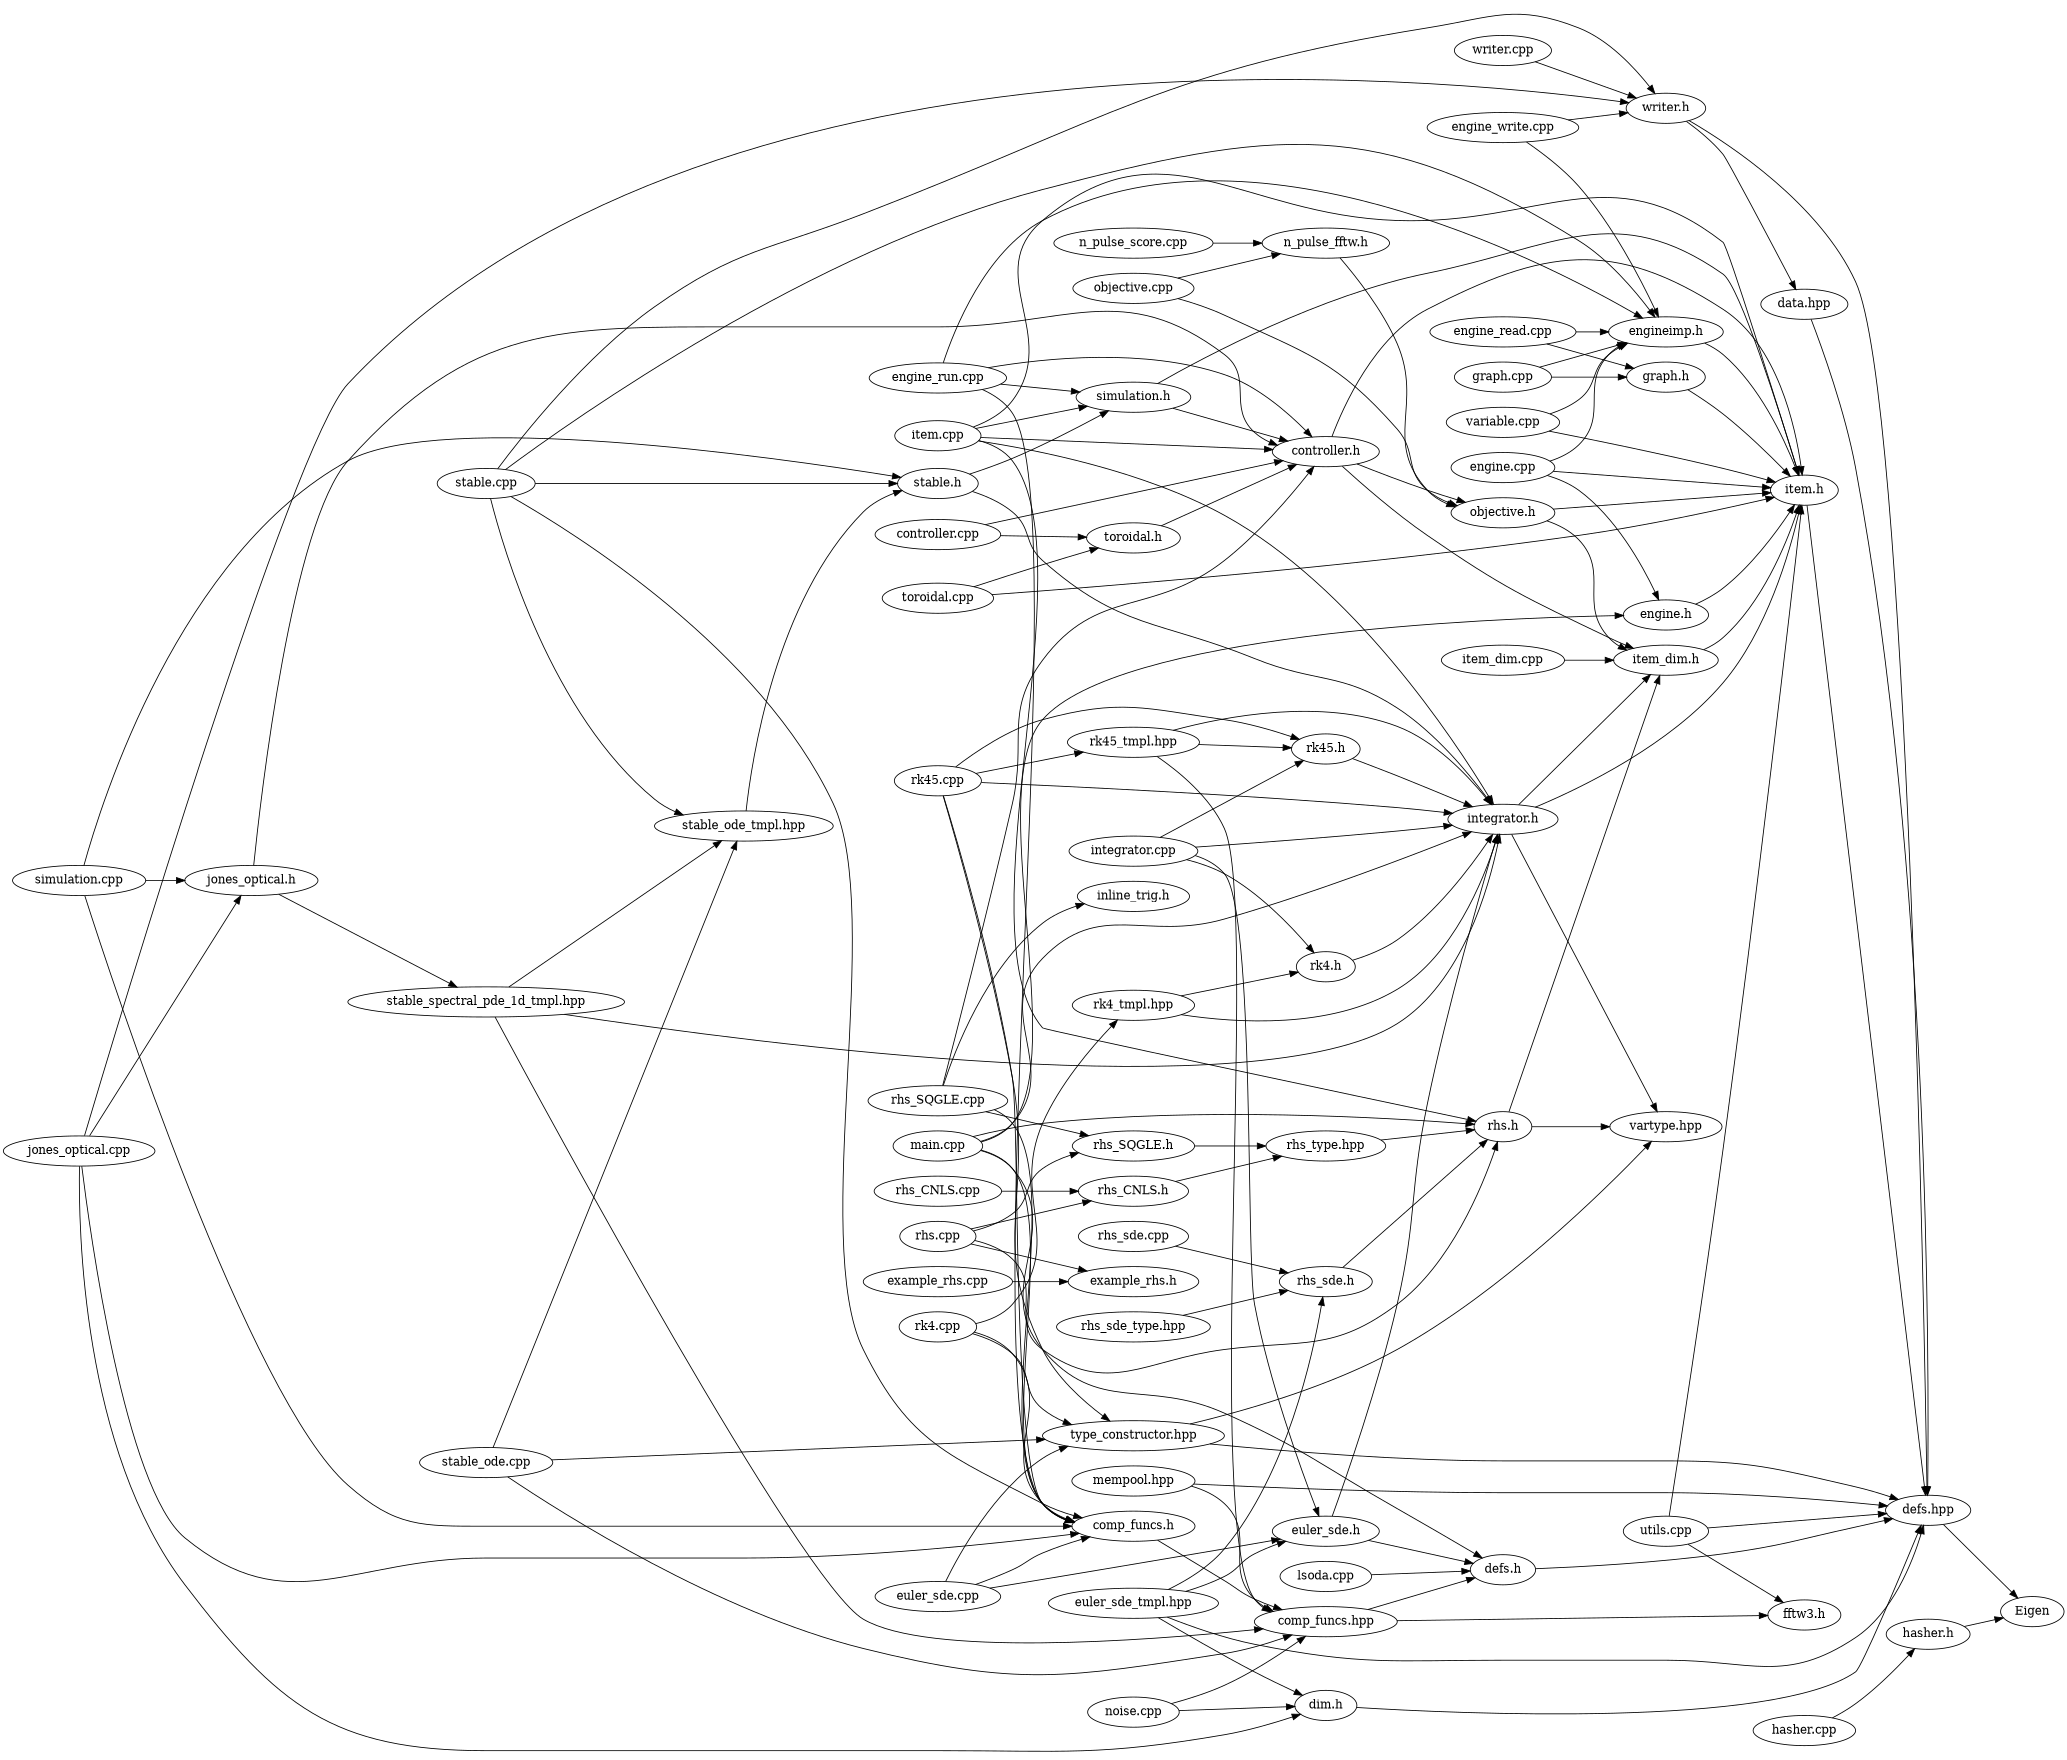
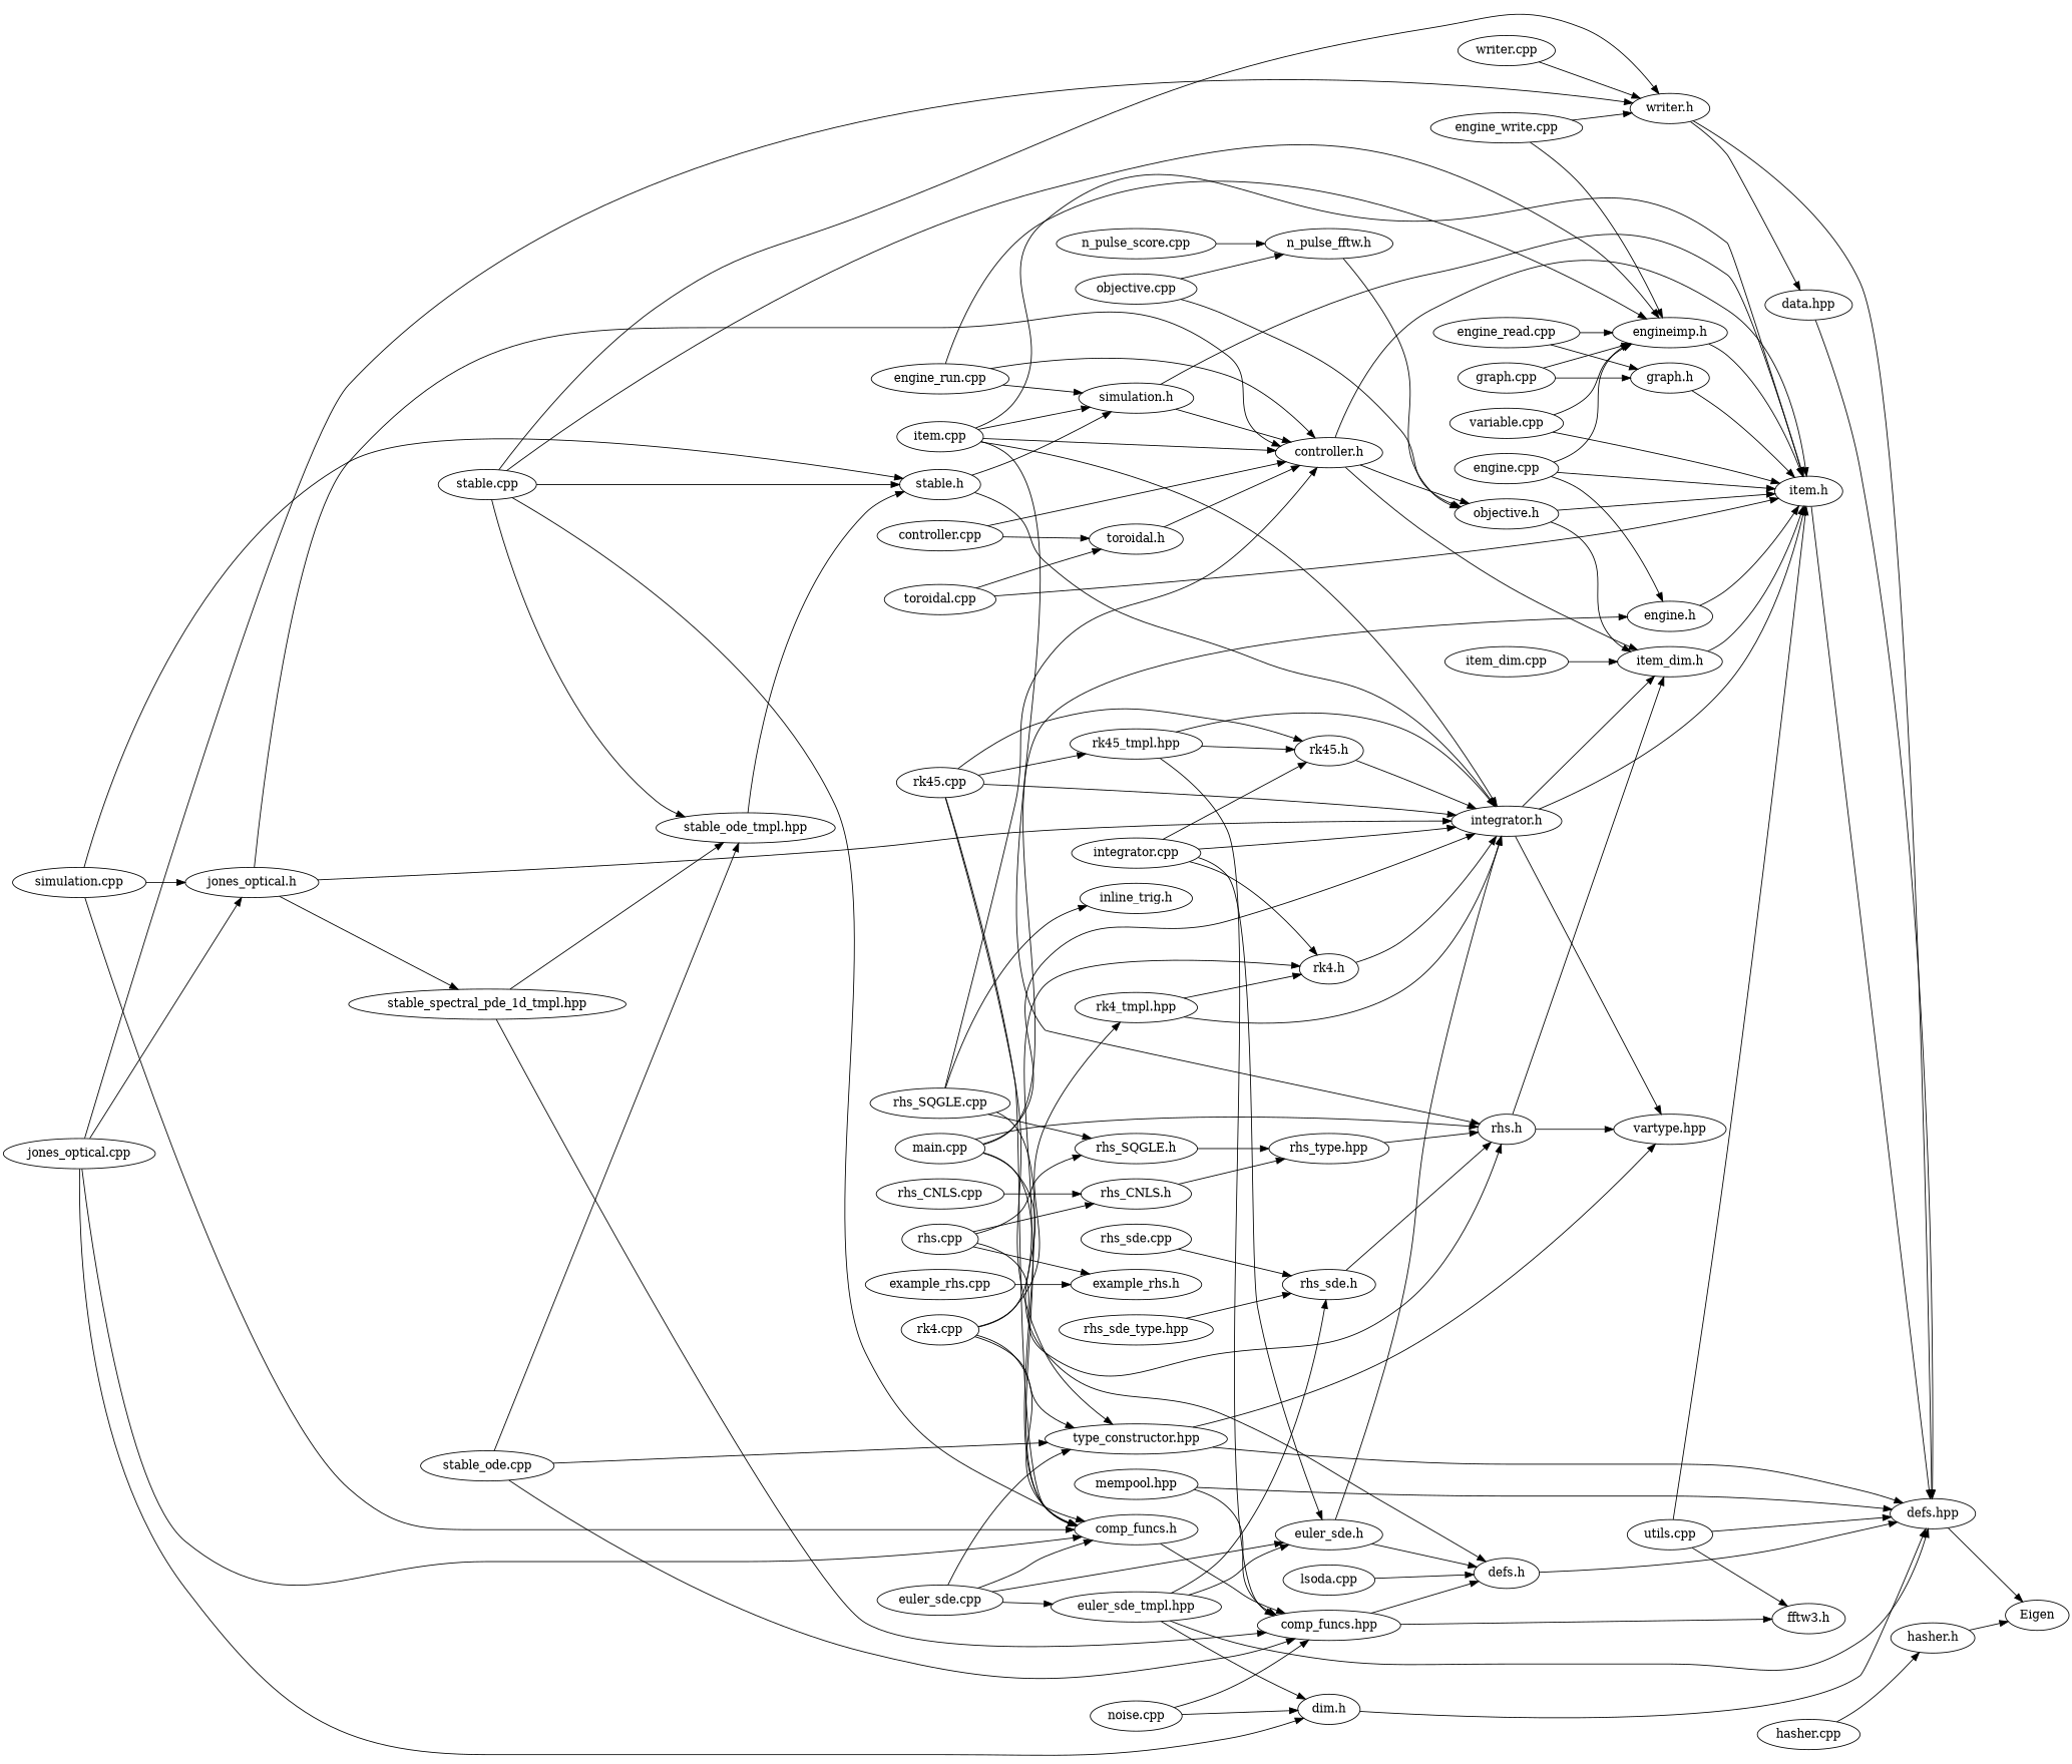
  digraph {
    clusterrank=local
    fontname="DejaVu Serif"
    fontsize=16
    rankdir=LR
    node [fontname="DejaVu Serif"]
    edge [fontname="DejaVu Serif"]
    "jones_optical.cpp"
    "writer.h"
    "jones_optical.h"
    "comp_funcs.h"
    n5 [label="dim.h"]
    "defs.hpp"
    "data.hpp"
    "controller.h"
    "integrator.h"
    "stable_spectral_pde_1d_tmpl.hpp"
    "comp_funcs.hpp"
    Eigen
    "mempool.hpp"
    "defs.h"
    "fftw3.h"
    "controller.cpp"
    "toroidal.h"
    "item_dim.h"
    "item.h"
    "objective.h"
    "main.cpp"
    "rhs.h"
    "engine.h"
    "vartype.hpp"
    "graph.cpp"
    "graph.h"
    "engineimp.h"
    "integrator.cpp"
    "rk45.h"
    "euler_sde.h"
    "rk4.h"
    "stable_ode_tmpl.hpp"
    "rhs_SQGLE.cpp"
    "rhs_SQGLE.h"
    "inline_trig.h"
    "rhs_type.hpp"
    "engine_run.cpp"
    "simulation.h"
    "stable_ode.cpp"
    "type_constructor.hpp"
    "stable.h"
    "rk4.cpp"
    "rk4_tmpl.hpp"
    "euler_sde.cpp"
    "euler_sde_tmpl.hpp"
    "rhs_sde.h"
    "noise.cpp"
    "rhs.cpp"
    "example_rhs.h"
    "rhs_CNLS.h"
    "objective.cpp"
    n52 [label="n_pulse_fftw.h"]
    "utils.cpp"
    "stable.cpp"
    "rk45_tmpl.hpp"
    "engine_read.cpp"
    "simulation.cpp"
    "rk45.cpp"
    "item.cpp"
    "rhs_sde.cpp"
    "item_dim.cpp"
    "n_pulse_score.cpp"
    "engine.cpp"
    "variable.cpp"
    "hasher.cpp"
    "hasher.h"
    "engine_write.cpp"
    "lsoda.cpp"
    "rhs_CNLS.cpp"
    "rhs_sde_type.hpp"
    "toroidal.cpp"
    "example_rhs.cpp"
    "writer.cpp"
    "jones_optical.cpp" -> "writer.h"
    "jones_optical.cpp" -> "jones_optical.h"
    "jones_optical.cpp" -> "comp_funcs.h"
    "jones_optical.cpp" -> n5
    "writer.h" -> "defs.hpp"
    "writer.h" -> "data.hpp"
    "jones_optical.h" -> "controller.h"
-   "stable_spectral_pde_1d_tmpl.hpp" -> "integrator.h"
+   "jones_optical.h" -> "integrator.h"
    "jones_optical.h" -> "stable_spectral_pde_1d_tmpl.hpp"
    "comp_funcs.h" -> "comp_funcs.hpp"
    n5 -> "defs.hpp"
    "defs.hpp" -> Eigen
    "data.hpp" -> "defs.hpp"
    "controller.h" -> "item_dim.h"
    "controller.h" -> "item.h"
    "controller.h" -> "objective.h"
    "integrator.h" -> "item_dim.h"
    "integrator.h" -> "item.h"
    "integrator.h" -> "vartype.hpp"
    "stable_spectral_pde_1d_tmpl.hpp" -> "comp_funcs.hpp"
    "stable_spectral_pde_1d_tmpl.hpp" -> "stable_ode_tmpl.hpp"
    "comp_funcs.hpp" -> "defs.h"
    "comp_funcs.hpp" -> "fftw3.h"
    "mempool.hpp" -> "defs.hpp"
    "mempool.hpp" -> "comp_funcs.hpp"
    "defs.h" -> "defs.hpp"
    "controller.cpp" -> "controller.h"
    "controller.cpp" -> "toroidal.h"
    "toroidal.h" -> "controller.h"
    "item_dim.h" -> "item.h"
    "item.h" -> "defs.hpp"
    "objective.h" -> "item_dim.h"
    "objective.h" -> "item.h"
    "main.cpp" -> "comp_funcs.h"
    "main.cpp" -> "integrator.h"
    "main.cpp" -> "defs.h"
    "main.cpp" -> "rhs.h"
    "main.cpp" -> "engine.h"
    "rhs.h" -> "item_dim.h"
    "rhs.h" -> "vartype.hpp"
    "engine.h" -> "item.h"
    "graph.cpp" -> "graph.h"
    "graph.cpp" -> "engineimp.h"
    "graph.h" -> "item.h"
    "engineimp.h" -> "item.h"
    "integrator.cpp" -> "integrator.h"
    "integrator.cpp" -> "rk45.h"
    "integrator.cpp" -> "euler_sde.h"
    "integrator.cpp" -> "rk4.h"
    "rk45.h" -> "integrator.h"
    "euler_sde.h" -> "integrator.h"
    "euler_sde.h" -> "defs.h"
    "rk4.h" -> "integrator.h"
    "stable_ode_tmpl.hpp" -> "stable.h"
    "rhs_SQGLE.cpp" -> "comp_funcs.h"
    "rhs_SQGLE.cpp" -> "controller.h"
    "rhs_SQGLE.cpp" -> "rhs_SQGLE.h"
    "rhs_SQGLE.cpp" -> "inline_trig.h"
    "rhs_SQGLE.h" -> "rhs_type.hpp"
    "rhs_type.hpp" -> "rhs.h"
-   "engine_run.cpp" -> "comp_funcs.h"
    "engine_run.cpp" -> "controller.h"
    "engine_run.cpp" -> "engineimp.h"
    "engine_run.cpp" -> "simulation.h"
    "simulation.h" -> "controller.h"
    "simulation.h" -> "item.h"
    "stable_ode.cpp" -> "comp_funcs.hpp"
    "stable_ode.cpp" -> "stable_ode_tmpl.hpp"
    "stable_ode.cpp" -> "type_constructor.hpp"
    "type_constructor.hpp" -> "defs.hpp"
    "type_constructor.hpp" -> "vartype.hpp"
    "stable.h" -> "integrator.h"
    "stable.h" -> "simulation.h"
    "rk4.cpp" -> "comp_funcs.h"
+   "rk4.cpp" -> "rk4.h"
    "rk4.cpp" -> "type_constructor.hpp"
    "rk4.cpp" -> "rk4_tmpl.hpp"
    "rk4_tmpl.hpp" -> "integrator.h"
    "rk4_tmpl.hpp" -> "rk4.h"
    "euler_sde.cpp" -> "comp_funcs.h"
    "euler_sde.cpp" -> "euler_sde.h"
    "euler_sde.cpp" -> "type_constructor.hpp"
+   "euler_sde.cpp" -> "euler_sde_tmpl.hpp"
    "euler_sde_tmpl.hpp" -> n5
    "euler_sde_tmpl.hpp" -> "defs.hpp"
    "euler_sde_tmpl.hpp" -> "euler_sde.h"
    "euler_sde_tmpl.hpp" -> "rhs_sde.h"
    "rhs_sde.h" -> "rhs.h"
    "noise.cpp" -> n5
    "noise.cpp" -> "comp_funcs.hpp"
    "rhs.cpp" -> "rhs.h"
    "rhs.cpp" -> "rhs_SQGLE.h"
    "rhs.cpp" -> "example_rhs.h"
    "rhs.cpp" -> "rhs_CNLS.h"
    "rhs_CNLS.h" -> "rhs_type.hpp"
    "objective.cpp" -> "objective.h"
    "objective.cpp" -> n52
    n52 -> "objective.h"
    "utils.cpp" -> "defs.hpp"
    "utils.cpp" -> "fftw3.h"
    "utils.cpp" -> "item.h"
    "stable.cpp" -> "writer.h"
    "stable.cpp" -> "comp_funcs.h"
    "stable.cpp" -> "engineimp.h"
    "stable.cpp" -> "stable_ode_tmpl.hpp"
    "stable.cpp" -> "stable.h"
    "rk45_tmpl.hpp" -> "integrator.h"
    "rk45_tmpl.hpp" -> "comp_funcs.hpp"
    "rk45_tmpl.hpp" -> "rk45.h"
    "engine_read.cpp" -> "graph.h"
    "engine_read.cpp" -> "engineimp.h"
    "simulation.cpp" -> "jones_optical.h"
    "simulation.cpp" -> "comp_funcs.h"
    "simulation.cpp" -> "stable.h"
    "rk45.cpp" -> "comp_funcs.h"
    "rk45.cpp" -> "integrator.h"
    "rk45.cpp" -> "rk45.h"
    "rk45.cpp" -> "type_constructor.hpp"
    "rk45.cpp" -> "rk45_tmpl.hpp"
    "item.cpp" -> "controller.h"
    "item.cpp" -> "integrator.h"
    "item.cpp" -> "item.h"
    "item.cpp" -> "rhs.h"
    "item.cpp" -> "simulation.h"
    "rhs_sde.cpp" -> "rhs_sde.h"
    "item_dim.cpp" -> "item_dim.h"
    "n_pulse_score.cpp" -> n52
    "engine.cpp" -> "item.h"
    "engine.cpp" -> "engine.h"
    "engine.cpp" -> "engineimp.h"
    "variable.cpp" -> "item.h"
    "variable.cpp" -> "engineimp.h"
    "hasher.cpp" -> "hasher.h"
    "hasher.h" -> Eigen
    "engine_write.cpp" -> "writer.h"
    "engine_write.cpp" -> "engineimp.h"
    "lsoda.cpp" -> "defs.h"
    "rhs_CNLS.cpp" -> "rhs_CNLS.h"
    "rhs_sde_type.hpp" -> "rhs_sde.h"
    "toroidal.cpp" -> "toroidal.h"
    "toroidal.cpp" -> "item.h"
    "example_rhs.cpp" -> "example_rhs.h"
    "writer.cpp" -> "writer.h"
  }
